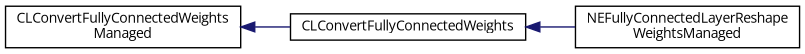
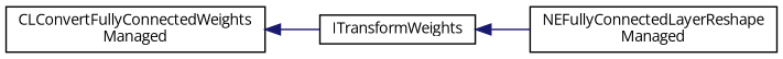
  digraph {
    fontname="Open Sans"
    rankdir=LR
    node [color=black fillcolor=white fontname="Open Sans" fontsize=10 shape=record style=filled]
    edge [color=midnightblue dir=back fontname="Open Sans" fontsize=10 labelfontname=Helvetica labelfontsize=10 style=solid]
-   n1 [height=0.2 label=CLConvertFullyConnectedWeights width=0.4]
-   n2 [height=0.2 label="NEFullyConnectedLayerReshape\lWeightsManaged" width=0.4]
+   n1 [height=0.2 label=ITransformWeights width=0.4]
+   n2 [height=0.2 label="NEFullyConnectedLayerReshape\lManaged" width=0.4]
    n3 [height=0.2 label="CLConvertFullyConnectedWeights\lManaged" width=0.4]
    n1 -> n2
    n3 -> n1
  }
